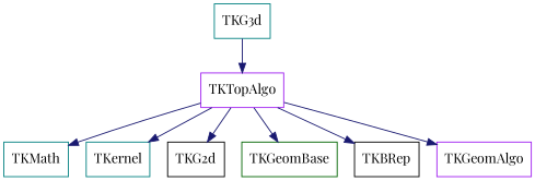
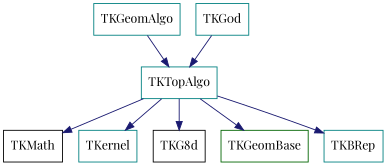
  digraph {
    aspect=1
    fontname="Playfair Display"
    node [color=black fontname="Playfair Display" shape=box]
    edge [color=midnightblue fontname="Playfair Display" style=solid]
-   TKTopAlgo [color=purple]
-   TKMath [color=teal]
+   TKTopAlgo [color=teal]
+   TKMath
    TKernel [color=teal]
-   TKG2d
+   TKG2d [label=TKG8d]
    TKGeomBase [color=darkgreen]
-   TKBRep
-   TKGeomAlgo [color=purple]
-   TKG3d [color=teal]
+   TKBRep [color=teal]
+   TKGeomAlgo [color=teal]
+   TKG3d [color=teal label=TKG0d]
    TKTopAlgo -> TKMath
    TKTopAlgo -> TKernel
    TKTopAlgo -> TKG2d
    TKTopAlgo -> TKGeomBase
    TKTopAlgo -> TKBRep
-   TKTopAlgo -> TKGeomAlgo
+   TKGeomAlgo -> TKTopAlgo
    TKG3d -> TKTopAlgo
  }
